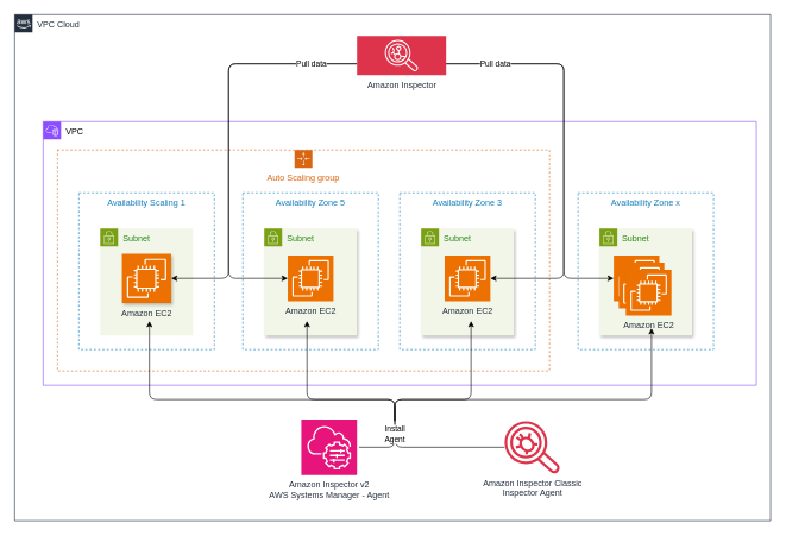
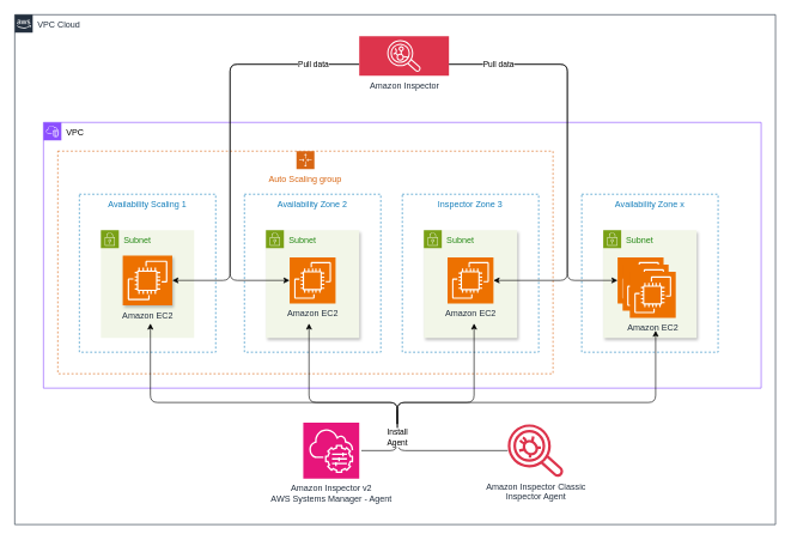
  <mxCell id="0" />
  <mxCell id="1" parent="0" />
  <mxCell id="2" value="VPC Cloud" style="points=[[0,0],[0.25,0],[0.5,0],[0.75,0],[1,0],[1,0.25],[1,0.5],[1,0.75],[1,1],[0.75,1],[0.5,1],[0.25,1],[0,1],[0,0.75],[0,0.5],[0,0.25]];outlineConnect=0;gradientColor=none;html=1;whiteSpace=wrap;fontSize=12;fontStyle=0;container=0;pointerEvents=0;collapsible=0;recursiveResize=0;shape=mxgraph.aws4.group;grIcon=mxgraph.aws4.group_aws_cloud_alt;strokeColor=#232F3E;fillColor=none;verticalAlign=top;align=left;spacingLeft=30;fontColor=#232F3E;dashed=0;" parent="1" vertex="1"><mxGeometry x="20" y="20" width="1060" height="710" as="geometry" /></mxCell>
  <mxCell id="3" value="&lt;font style=&quot;color: rgb(0, 0, 0);&quot;&gt;VPC&lt;/font&gt;" style="points=[[0,0],[0.25,0],[0.5,0],[0.75,0],[1,0],[1,0.25],[1,0.5],[1,0.75],[1,1],[0.75,1],[0.5,1],[0.25,1],[0,1],[0,0.75],[0,0.5],[0,0.25]];outlineConnect=0;gradientColor=none;html=1;whiteSpace=wrap;fontSize=12;fontStyle=0;container=0;pointerEvents=0;collapsible=0;recursiveResize=0;shape=mxgraph.aws4.group;grIcon=mxgraph.aws4.group_vpc2;strokeColor=#8C4FFF;fillColor=none;verticalAlign=top;align=left;spacingLeft=30;fontColor=#AAB7B8;dashed=0;" parent="1" vertex="1"><mxGeometry x="60" y="170" width="1000" height="370" as="geometry" /></mxCell>
  <mxCell id="4" value="Auto Scaling group" style="points=[[0,0],[0.25,0],[0.5,0],[0.75,0],[1,0],[1,0.25],[1,0.5],[1,0.75],[1,1],[0.75,1],[0.5,1],[0.25,1],[0,1],[0,0.75],[0,0.5],[0,0.25]];outlineConnect=0;gradientColor=none;html=1;whiteSpace=wrap;fontSize=12;fontStyle=0;container=1;pointerEvents=0;collapsible=0;recursiveResize=0;shape=mxgraph.aws4.groupCenter;grIcon=mxgraph.aws4.group_auto_scaling_group;grStroke=1;strokeColor=#D86613;fillColor=none;verticalAlign=top;align=center;fontColor=#D86613;dashed=1;spacingTop=25;" parent="1" vertex="1"><mxGeometry x="80" y="210" width="690" height="310" as="geometry" /></mxCell>
  <mxCell id="5" value="Availability Scaling 1" style="fillColor=none;strokeColor=#147EBA;dashed=1;verticalAlign=top;fontStyle=0;fontColor=#147EBA;whiteSpace=wrap;html=1;" parent="4" vertex="1"><mxGeometry x="30" y="60" width="190" height="220" as="geometry" /></mxCell>
  <mxCell id="6" value="Subnet" style="points=[[0,0],[0.25,0],[0.5,0],[0.75,0],[1,0],[1,0.25],[1,0.5],[1,0.75],[1,1],[0.75,1],[0.5,1],[0.25,1],[0,1],[0,0.75],[0,0.5],[0,0.25]];outlineConnect=0;gradientColor=none;html=1;whiteSpace=wrap;fontSize=12;fontStyle=0;container=1;pointerEvents=0;collapsible=0;recursiveResize=0;shape=mxgraph.aws4.group;grIcon=mxgraph.aws4.group_security_group;grStroke=0;strokeColor=#7AA116;fillColor=#F2F6E8;verticalAlign=top;align=left;spacingLeft=30;fontColor=#248814;dashed=0;" parent="4" vertex="1"><mxGeometry x="60" y="110" width="130" height="150" as="geometry" /></mxCell>
  <mxCell id="7" value="Amazon EC2" style="sketch=0;points=[[0,0,0],[0.25,0,0],[0.5,0,0],[0.75,0,0],[1,0,0],[0,1,0],[0.25,1,0],[0.5,1,0],[0.75,1,0],[1,1,0],[0,0.25,0],[0,0.5,0],[0,0.75,0],[1,0.25,0],[1,0.5,0],[1,0.75,0]];outlineConnect=0;fontColor=#232F3E;fillColor=#ED7100;strokeColor=#ffffff;dashed=0;verticalLabelPosition=bottom;verticalAlign=top;align=center;html=1;fontSize=12;fontStyle=0;aspect=fixed;shape=mxgraph.aws4.resourceIcon;resIcon=mxgraph.aws4.ec2;shadow=1;" parent="6" vertex="1"><mxGeometry x="30.5" y="35.5" width="69" height="69" as="geometry" /></mxCell>
- <mxCell id="8" value="Availability Zone 5" style="fillColor=none;strokeColor=#147EBA;dashed=1;verticalAlign=top;fontStyle=0;fontColor=#147EBA;whiteSpace=wrap;html=1;" parent="4" vertex="1"><mxGeometry x="260" y="60" width="190" height="220" as="geometry" /></mxCell>
+ <mxCell id="8" value="Availability Zone 2" style="fillColor=none;strokeColor=#147EBA;dashed=1;verticalAlign=top;fontStyle=0;fontColor=#147EBA;whiteSpace=wrap;html=1;" parent="4" vertex="1"><mxGeometry x="260" y="60" width="190" height="220" as="geometry" /></mxCell>
  <mxCell id="9" value="Subnet" style="points=[[0,0],[0.25,0],[0.5,0],[0.75,0],[1,0],[1,0.25],[1,0.5],[1,0.75],[1,1],[0.75,1],[0.5,1],[0.25,1],[0,1],[0,0.75],[0,0.5],[0,0.25]];outlineConnect=0;gradientColor=none;html=1;whiteSpace=wrap;fontSize=12;fontStyle=0;container=1;pointerEvents=0;collapsible=0;recursiveResize=0;shape=mxgraph.aws4.group;grIcon=mxgraph.aws4.group_security_group;grStroke=0;strokeColor=#7AA116;fillColor=#F2F6E8;verticalAlign=top;align=left;spacingLeft=30;fontColor=#248814;dashed=0;shadow=1;" parent="4" vertex="1"><mxGeometry x="290" y="110" width="130" height="150" as="geometry" /></mxCell>
  <mxCell id="10" value="Amazon EC2" style="sketch=0;points=[[0,0,0],[0.25,0,0],[0.5,0,0],[0.75,0,0],[1,0,0],[0,1,0],[0.25,1,0],[0.5,1,0],[0.75,1,0],[1,1,0],[0,0.25,0],[0,0.5,0],[0,0.75,0],[1,0.25,0],[1,0.5,0],[1,0.75,0]];outlineConnect=0;fontColor=#232F3E;fillColor=#ED7100;strokeColor=#ffffff;dashed=0;verticalLabelPosition=bottom;verticalAlign=top;align=center;html=1;fontSize=12;fontStyle=0;aspect=fixed;shape=mxgraph.aws4.resourceIcon;resIcon=mxgraph.aws4.ec2;" parent="9" vertex="1"><mxGeometry x="33" y="38" width="64" height="64" as="geometry" /></mxCell>
- <mxCell id="11" value="Availability Zone 3" style="fillColor=none;strokeColor=#147EBA;dashed=1;verticalAlign=top;fontStyle=0;fontColor=#147EBA;whiteSpace=wrap;html=1;" parent="4" vertex="1"><mxGeometry x="480" y="60" width="190" height="220" as="geometry" /></mxCell>
+ <mxCell id="11" value="Inspector Zone 3" style="fillColor=none;strokeColor=#147EBA;dashed=1;verticalAlign=top;fontStyle=0;fontColor=#147EBA;whiteSpace=wrap;html=1;" parent="4" vertex="1"><mxGeometry x="480" y="60" width="190" height="220" as="geometry" /></mxCell>
  <mxCell id="12" value="Subnet" style="points=[[0,0],[0.25,0],[0.5,0],[0.75,0],[1,0],[1,0.25],[1,0.5],[1,0.75],[1,1],[0.75,1],[0.5,1],[0.25,1],[0,1],[0,0.75],[0,0.5],[0,0.25]];outlineConnect=0;gradientColor=none;html=1;whiteSpace=wrap;fontSize=12;fontStyle=0;container=1;pointerEvents=0;collapsible=0;recursiveResize=0;shape=mxgraph.aws4.group;grIcon=mxgraph.aws4.group_security_group;grStroke=0;strokeColor=#7AA116;fillColor=#F2F6E8;verticalAlign=top;align=left;spacingLeft=30;fontColor=#248814;dashed=0;shadow=1;" parent="4" vertex="1"><mxGeometry x="510" y="110" width="130" height="150" as="geometry" /></mxCell>
  <mxCell id="13" value="Amazon EC2" style="sketch=0;points=[[0,0,0],[0.25,0,0],[0.5,0,0],[0.75,0,0],[1,0,0],[0,1,0],[0.25,1,0],[0.5,1,0],[0.75,1,0],[1,1,0],[0,0.25,0],[0,0.5,0],[0,0.75,0],[1,0.25,0],[1,0.5,0],[1,0.75,0]];outlineConnect=0;fontColor=#232F3E;fillColor=#ED7100;strokeColor=#ffffff;dashed=0;verticalLabelPosition=bottom;verticalAlign=top;align=center;html=1;fontSize=12;fontStyle=0;aspect=fixed;shape=mxgraph.aws4.resourceIcon;resIcon=mxgraph.aws4.ec2;labelBackgroundColor=none;" parent="12" vertex="1"><mxGeometry x="33" y="38" width="64" height="64" as="geometry" /></mxCell>
  <mxCell id="14" value="Availability Zone x" style="fillColor=none;strokeColor=#147EBA;dashed=1;verticalAlign=top;fontStyle=0;fontColor=#147EBA;whiteSpace=wrap;html=1;" parent="1" vertex="1"><mxGeometry x="810" y="270" width="190" height="220" as="geometry" /></mxCell>
  <mxCell id="15" value="Subnet" style="points=[[0,0],[0.25,0],[0.5,0],[0.75,0],[1,0],[1,0.25],[1,0.5],[1,0.75],[1,1],[0.75,1],[0.5,1],[0.25,1],[0,1],[0,0.75],[0,0.5],[0,0.25]];outlineConnect=0;gradientColor=none;html=1;whiteSpace=wrap;fontSize=12;fontStyle=0;container=1;pointerEvents=0;collapsible=0;recursiveResize=0;shape=mxgraph.aws4.group;grIcon=mxgraph.aws4.group_security_group;grStroke=0;strokeColor=#7AA116;fillColor=#F2F6E8;verticalAlign=top;align=left;spacingLeft=30;fontColor=#248814;dashed=0;shadow=1;" parent="1" vertex="1"><mxGeometry x="840" y="320" width="130" height="150" as="geometry" /></mxCell>
  <mxCell id="16" value="" style="sketch=0;points=[[0,0,0],[0.25,0,0],[0.5,0,0],[0.75,0,0],[1,0,0],[0,1,0],[0.25,1,0],[0.5,1,0],[0.75,1,0],[1,1,0],[0,0.25,0],[0,0.5,0],[0,0.75,0],[1,0.25,0],[1,0.5,0],[1,0.75,0]];outlineConnect=0;fontColor=#232F3E;fillColor=#ED7100;strokeColor=#ffffff;dashed=0;verticalLabelPosition=bottom;verticalAlign=top;align=center;html=1;fontSize=12;fontStyle=0;aspect=fixed;shape=mxgraph.aws4.resourceIcon;resIcon=mxgraph.aws4.ec2;" parent="15" vertex="1"><mxGeometry x="20" y="38" width="64" height="64" as="geometry" /></mxCell>
  <mxCell id="17" value="" style="sketch=0;points=[[0,0,0],[0.25,0,0],[0.5,0,0],[0.75,0,0],[1,0,0],[0,1,0],[0.25,1,0],[0.5,1,0],[0.75,1,0],[1,1,0],[0,0.25,0],[0,0.5,0],[0,0.75,0],[1,0.25,0],[1,0.5,0],[1,0.75,0]];outlineConnect=0;fontColor=#232F3E;fillColor=#ED7100;strokeColor=#ffffff;dashed=0;verticalLabelPosition=bottom;verticalAlign=top;align=center;html=1;fontSize=12;fontStyle=0;aspect=fixed;shape=mxgraph.aws4.resourceIcon;resIcon=mxgraph.aws4.ec2;" parent="15" vertex="1"><mxGeometry x="27" y="48" width="64" height="64" as="geometry" /></mxCell>
  <mxCell id="18" value="Amazon EC2" style="sketch=0;points=[[0,0,0],[0.25,0,0],[0.5,0,0],[0.75,0,0],[1,0,0],[0,1,0],[0.25,1,0],[0.5,1,0],[0.75,1,0],[1,1,0],[0,0.25,0],[0,0.5,0],[0,0.75,0],[1,0.25,0],[1,0.5,0],[1,0.75,0]];outlineConnect=0;fontColor=#232F3E;fillColor=#ED7100;strokeColor=#ffffff;dashed=0;verticalLabelPosition=bottom;verticalAlign=top;align=center;html=1;fontSize=12;fontStyle=0;aspect=fixed;shape=mxgraph.aws4.resourceIcon;resIcon=mxgraph.aws4.ec2;" parent="1" vertex="1"><mxGeometry x="877" y="378" width="64" height="64" as="geometry" /></mxCell>
  <mxCell id="19" style="edgeStyle=orthogonalEdgeStyle;rounded=1;orthogonalLoop=1;jettySize=auto;html=1;curved=0;exitX=1;exitY=0.5;exitDx=0;exitDy=0;exitPerimeter=0;" parent="1" edge="1"><mxGeometry relative="1" as="geometry"><mxPoint x="503" y="627" as="sourcePoint" /><mxPoint x="913" y="460" as="targetPoint" /><Array as="points"><mxPoint x="553" y="627" /><mxPoint x="553" y="560" /><mxPoint x="913" y="560" /></Array></mxGeometry></mxCell>
  <mxCell id="20" style="edgeStyle=orthogonalEdgeStyle;rounded=1;orthogonalLoop=1;jettySize=auto;html=1;curved=0;exitX=0.5;exitY=0;exitDx=0;exitDy=0;exitPerimeter=0;endArrow=classic;startFill=0;endFill=1;" parent="1" edge="1"><mxGeometry relative="1" as="geometry"><mxPoint x="553" y="590" as="sourcePoint" /><mxPoint x="209" y="450" as="targetPoint" /><Array as="points"><mxPoint x="553" y="560" /><mxPoint x="209" y="560" /></Array></mxGeometry></mxCell>
  <mxCell id="21" style="edgeStyle=orthogonalEdgeStyle;rounded=1;orthogonalLoop=1;jettySize=auto;html=1;curved=0;endArrow=classic;startFill=0;endFill=1;exitX=0.5;exitY=0;exitDx=0;exitDy=0;exitPerimeter=0;" parent="1" edge="1"><mxGeometry relative="1" as="geometry"><mxPoint x="553" y="590" as="sourcePoint" /><mxPoint x="660" y="450" as="targetPoint" /><Array as="points"><mxPoint x="553" y="560" /><mxPoint x="660" y="560" /></Array></mxGeometry></mxCell>
  <mxCell id="22" style="edgeStyle=orthogonalEdgeStyle;rounded=1;orthogonalLoop=1;jettySize=auto;html=1;endArrow=classic;startFill=0;endFill=1;exitX=0.5;exitY=0;exitDx=0;exitDy=0;exitPerimeter=0;curved=0;" parent="1" edge="1"><mxGeometry relative="1" as="geometry"><mxPoint x="430" y="450" as="targetPoint" /><mxPoint x="553" y="590" as="sourcePoint" /><Array as="points"><mxPoint x="553" y="560" /><mxPoint x="430" y="560" /><mxPoint x="430" y="450" /></Array></mxGeometry></mxCell>
  <mxCell id="23" value="Amazon Inspector v2&lt;br&gt;AWS Systems Manager - Agent" style="sketch=0;points=[[0,0,0],[0.25,0,0],[0.5,0,0],[0.75,0,0],[1,0,0],[0,1,0],[0.25,1,0],[0.5,1,0],[0.75,1,0],[1,1,0],[0,0.25,0],[0,0.5,0],[0,0.75,0],[1,0.25,0],[1,0.5,0],[1,0.75,0]];points=[[0,0,0],[0.25,0,0],[0.5,0,0],[0.75,0,0],[1,0,0],[0,1,0],[0.25,1,0],[0.5,1,0],[0.75,1,0],[1,1,0],[0,0.25,0],[0,0.5,0],[0,0.75,0],[1,0.25,0],[1,0.5,0],[1,0.75,0]];outlineConnect=0;fontColor=#232F3E;fillColor=#E7157B;strokeColor=#ffffff;dashed=0;verticalLabelPosition=bottom;verticalAlign=top;align=center;html=1;fontSize=12;fontStyle=0;aspect=fixed;shape=mxgraph.aws4.resourceIcon;resIcon=mxgraph.aws4.systems_manager;" parent="1" vertex="1"><mxGeometry x="422" y="588" width="78" height="78" as="geometry" /></mxCell>
  <mxCell id="24" style="edgeStyle=orthogonalEdgeStyle;rounded=1;orthogonalLoop=1;jettySize=auto;html=1;curved=0;" parent="1" source="27" target="7" edge="1"><mxGeometry relative="1" as="geometry"><Array as="points"><mxPoint x="320" y="89" /><mxPoint x="320" y="390" /></Array></mxGeometry></mxCell>
  <mxCell id="25" style="edgeStyle=orthogonalEdgeStyle;rounded=1;orthogonalLoop=1;jettySize=auto;html=1;curved=0;" parent="1" source="27" target="10" edge="1"><mxGeometry relative="1" as="geometry"><Array as="points"><mxPoint x="320" y="89" /><mxPoint x="320" y="390" /></Array></mxGeometry></mxCell>
  <mxCell id="26" value="Pull data" style="edgeLabel;html=1;align=center;verticalAlign=middle;resizable=0;points=[];" parent="25" vertex="1" connectable="0"><mxGeometry x="-0.626" y="-1" relative="1" as="geometry"><mxPoint x="40" y="1" as="offset" /></mxGeometry></mxCell>
  <mxCell id="27" value="Amazon Inspector" style="sketch=0;points=[[0,0,0],[0.25,0,0],[0.5,0,0],[0.75,0,0],[1,0,0],[0,1,0],[0.25,1,0],[0.5,1,0],[0.75,1,0],[1,1,0],[0,0.25,0],[0,0.5,0],[0,0.75,0],[1,0.25,0],[1,0.5,0],[1,0.75,0]];outlineConnect=0;fontColor=#232F3E;fillColor=#DD344C;strokeColor=#ffffff;dashed=0;verticalLabelPosition=bottom;verticalAlign=top;align=center;html=1;fontSize=12;fontStyle=0;aspect=fixed;shape=mxgraph.aws4.resourceIcon;resIcon=mxgraph.aws4.inspector;" parent="1" vertex="1"><mxGeometry x="500" y="50" width="125" height="55" as="geometry" /></mxCell>
  <mxCell id="28" style="edgeStyle=orthogonalEdgeStyle;rounded=1;orthogonalLoop=1;jettySize=auto;html=1;entryX=1;entryY=0.5;entryDx=0;entryDy=0;entryPerimeter=0;curved=0;" parent="1" source="27" target="13" edge="1"><mxGeometry relative="1" as="geometry"><Array as="points"><mxPoint x="790" y="89" /><mxPoint x="790" y="390" /></Array></mxGeometry></mxCell>
  <mxCell id="29" style="edgeStyle=orthogonalEdgeStyle;rounded=1;orthogonalLoop=1;jettySize=auto;html=1;entryX=0;entryY=0.5;entryDx=0;entryDy=0;entryPerimeter=0;curved=0;" parent="1" source="27" target="16" edge="1"><mxGeometry relative="1" as="geometry"><Array as="points"><mxPoint x="790" y="89" /><mxPoint x="790" y="390" /></Array></mxGeometry></mxCell>
  <mxCell id="30" value="Pull data" style="edgeLabel;html=1;align=center;verticalAlign=middle;resizable=0;points=[];" parent="29" vertex="1" connectable="0"><mxGeometry x="-0.612" y="-2" relative="1" as="geometry"><mxPoint x="-36" y="-2" as="offset" /></mxGeometry></mxCell>
  <mxCell id="31" style="edgeStyle=orthogonalEdgeStyle;rounded=1;orthogonalLoop=1;jettySize=auto;html=1;endArrow=none;startFill=0;curved=0;" parent="1" source="33" edge="1"><mxGeometry relative="1" as="geometry"><mxPoint x="553" y="570" as="targetPoint" /><mxPoint x="605" y="627" as="sourcePoint" /></mxGeometry></mxCell>
  <mxCell id="32" value="Install &lt;br&gt;Agent" style="edgeLabel;html=1;align=center;verticalAlign=middle;resizable=0;points=[];" parent="31" vertex="1" connectable="0"><mxGeometry x="0.606" y="2" relative="1" as="geometry"><mxPoint x="1" y="-3" as="offset" /></mxGeometry></mxCell>
  <mxCell id="33" value="Amazon Inspector Classic&lt;br&gt;Inspector Agent" style="sketch=0;outlineConnect=0;fontColor=#232F3E;gradientColor=none;fillColor=#DD344C;strokeColor=none;dashed=0;verticalLabelPosition=bottom;verticalAlign=top;align=center;html=1;fontSize=12;fontStyle=0;aspect=fixed;pointerEvents=1;shape=mxgraph.aws4.agent;" parent="1" vertex="1"><mxGeometry x="707" y="590" width="78" height="74" as="geometry" /></mxCell>
